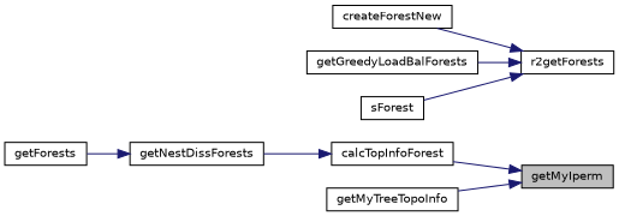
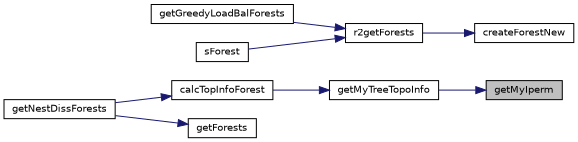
  digraph {
    rankdir=RL
    node [color=black fillcolor=white fontname=Helvetica fontsize=10 shape=record style=filled]
    edge [color=midnightblue dir=back fontname=Helvetica fontsize=10 labelfontname=Helvetica labelfontsize=10 style=solid]
    n1 [fillcolor=grey75 fontcolor=black height=0.2 label=getMyIperm width=0.4]
    n2 [height=0.2 label=calcTopInfoForest width=0.4]
    n3 [height=0.2 label=getMyTreeTopoInfo width=0.4]
    n4 [height=0.2 label=getNestDissForests width=0.4]
    n5 [height=0.2 label=createForestNew width=0.4]
    n6 [height=0.2 label=r2getForests width=0.4]
    n7 [height=0.2 label=getForests width=0.4]
    n8 [height=0.2 label=getGreedyLoadBalForests width=0.4]
    n9 [height=0.2 label=sForest width=0.4]
-   n1 -> n2
+   n3 -> n2
    n1 -> n3
    n2 -> n4
-   n4 -> n7
-   n6 -> n5
+   n7 -> n4
+   n5 -> n6
    n6 -> n8
    n6 -> n9
  }
